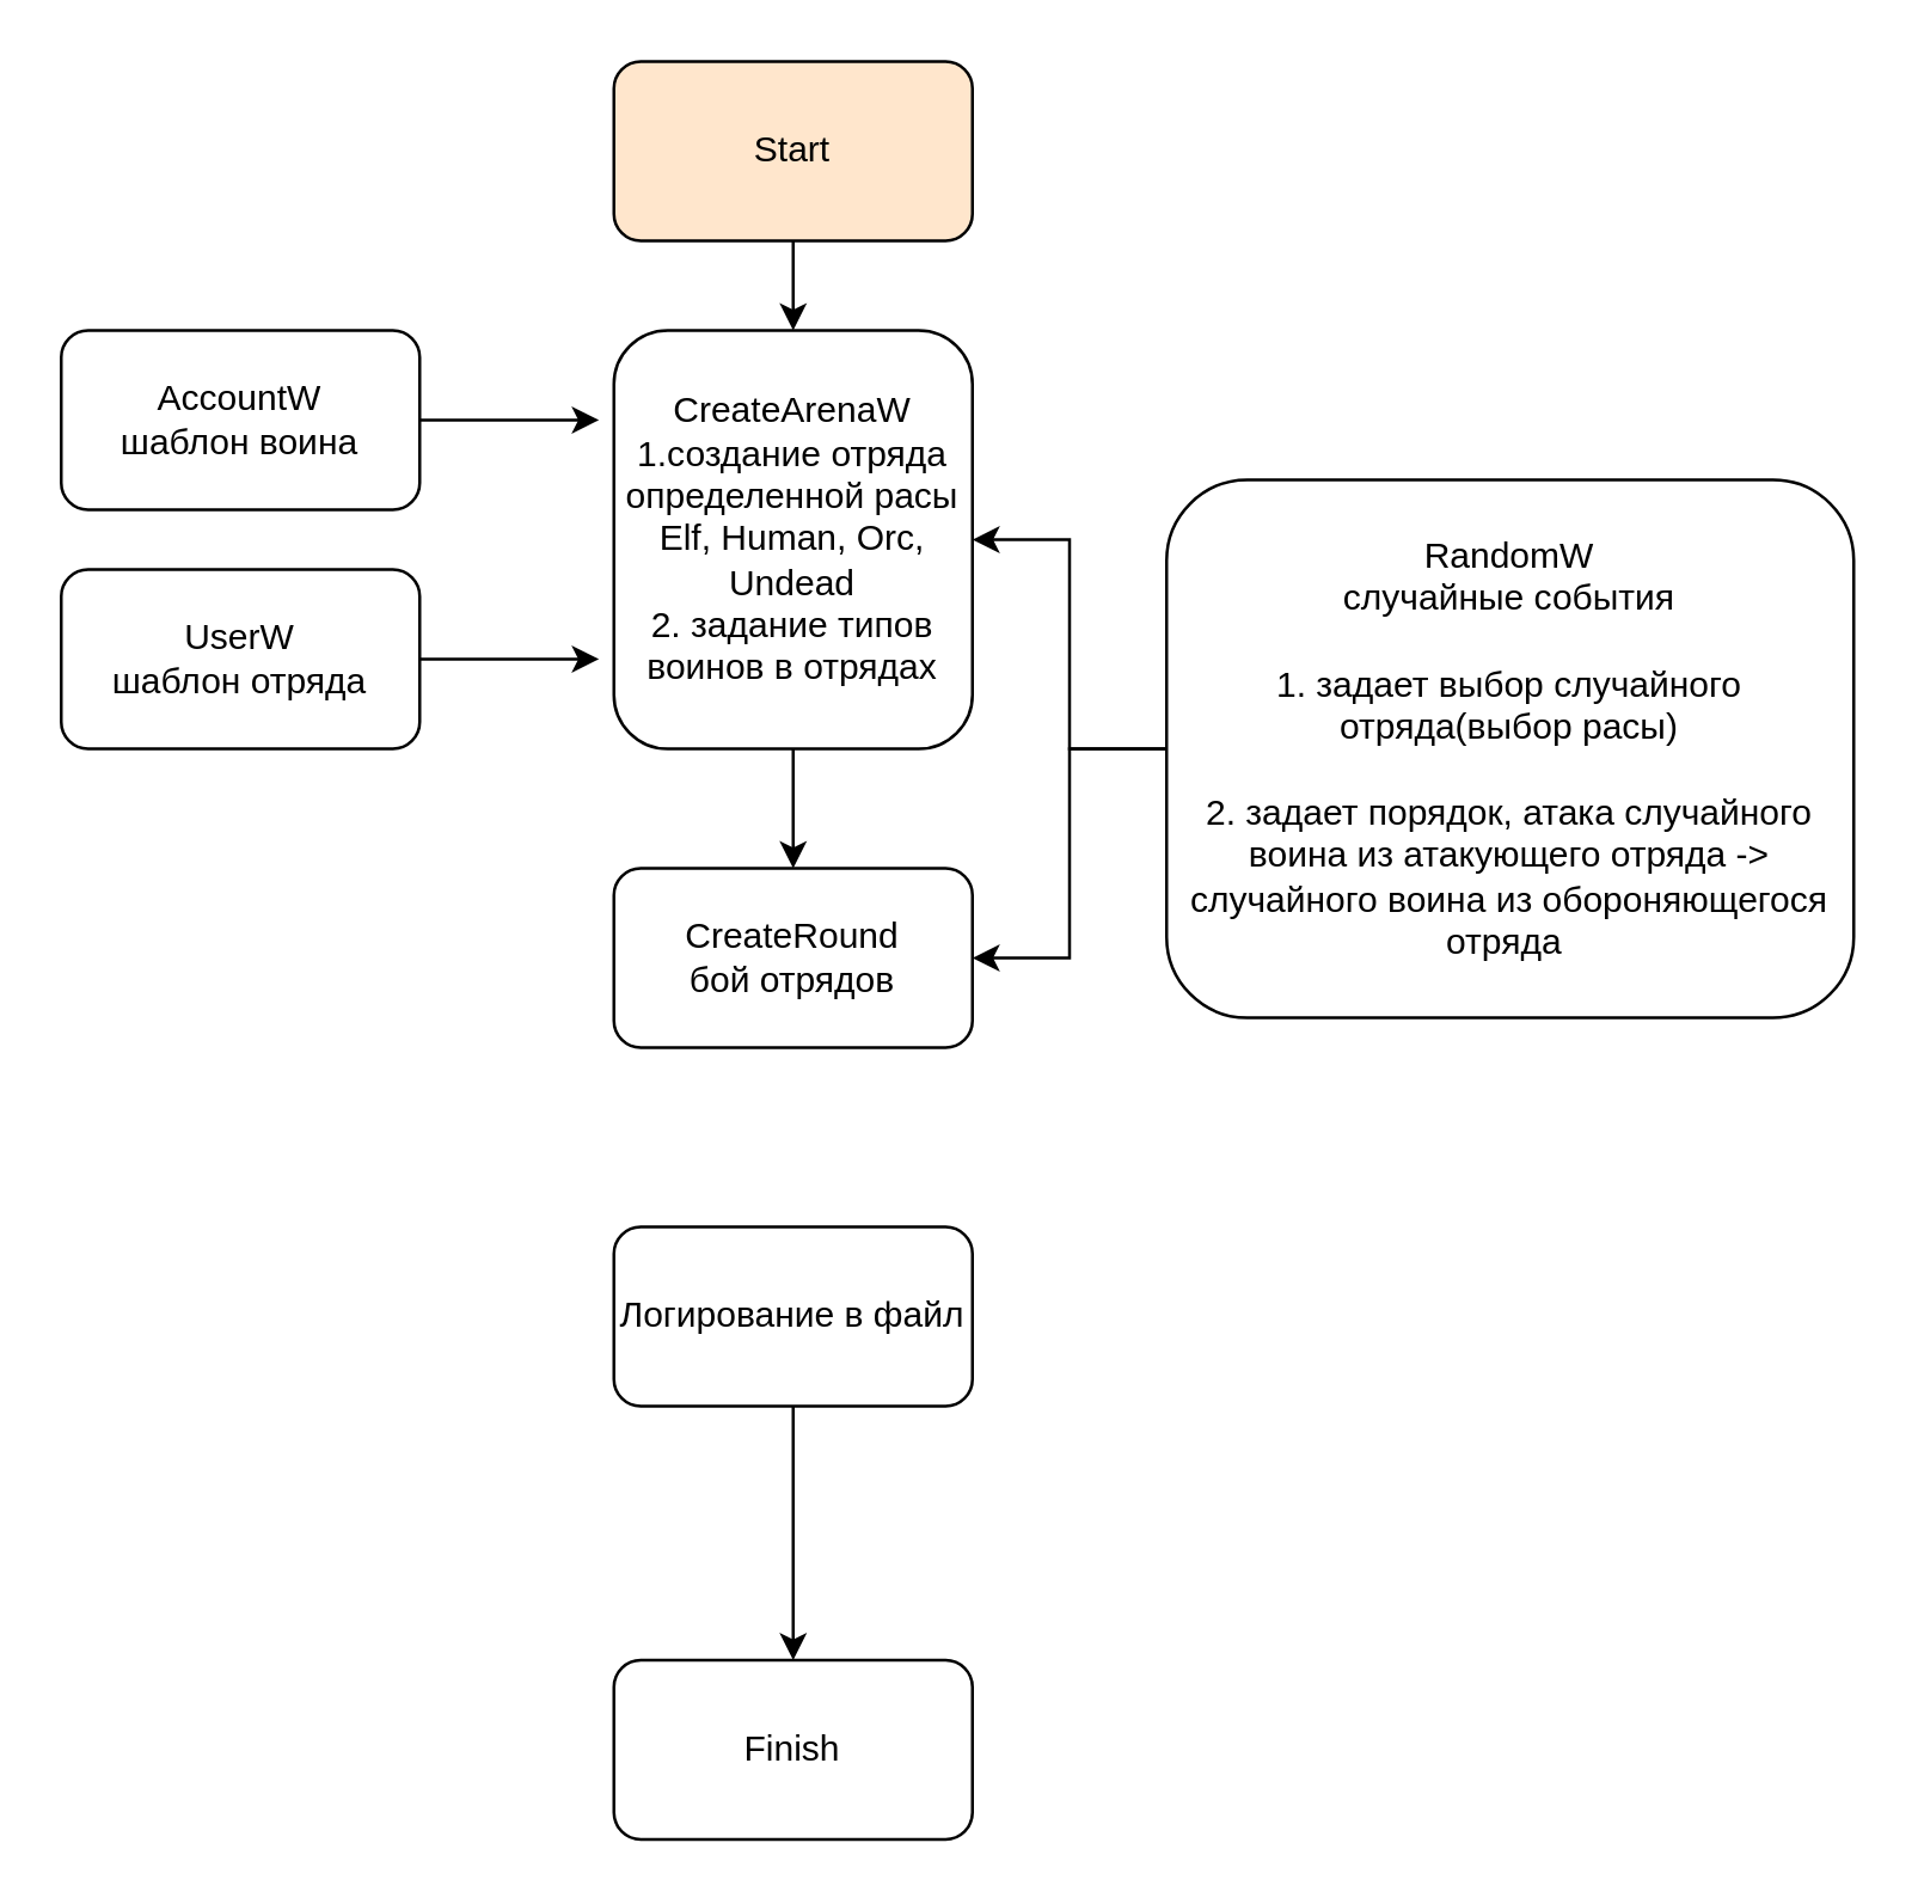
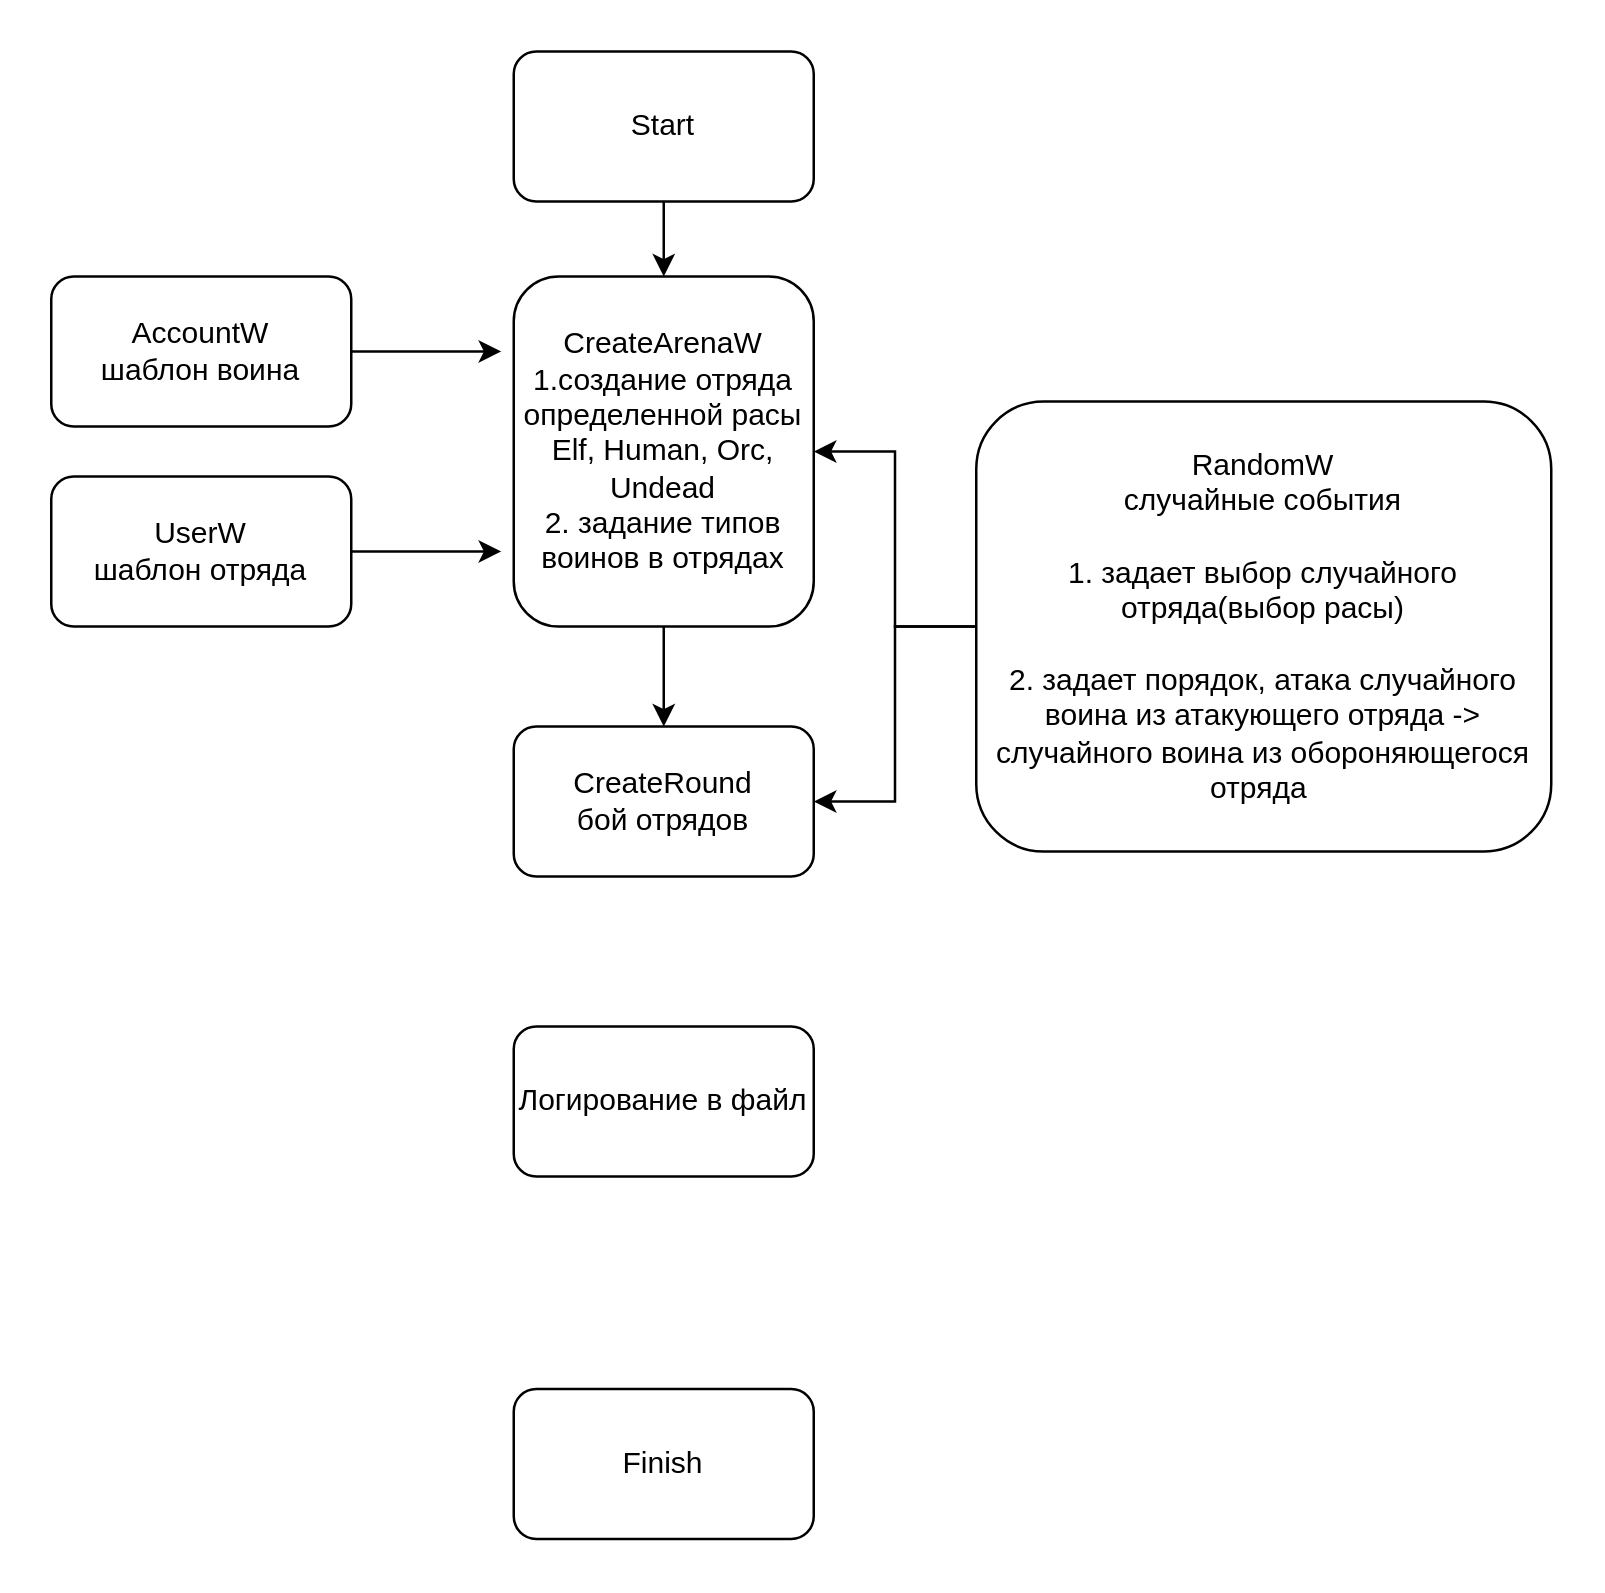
  <mxCell id="0" />
  <mxCell id="1" parent="0" />
  <mxCell id="2" value="" style="edgeStyle=orthogonalEdgeStyle;rounded=0;orthogonalLoop=1;jettySize=auto;html=1;" parent="1" source="3" target="4" edge="1"><mxGeometry relative="1" as="geometry" /></mxCell>
- <mxCell id="3" value="Start" style="rounded=1;whiteSpace=wrap;html=1;fillColor=#ffe6cc;" parent="1" vertex="1"><mxGeometry x="205" y="20" width="120" height="60" as="geometry" /></mxCell>
+ <mxCell id="3" value="Start" style="rounded=1;whiteSpace=wrap;html=1;" parent="1" vertex="1"><mxGeometry x="205" y="20" width="120" height="60" as="geometry" /></mxCell>
  <mxCell id="4" value="CreateArenaW&lt;br&gt;1.создание отряда определенной расы&lt;br&gt;Elf, Human, Orc, Undead&lt;br&gt;2. задание типов воинов в отрядах" style="rounded=1;whiteSpace=wrap;html=1;" parent="1" vertex="1"><mxGeometry x="205" y="110" width="120" height="140" as="geometry" /></mxCell>
  <mxCell id="5" style="edgeStyle=orthogonalEdgeStyle;rounded=0;orthogonalLoop=1;jettySize=auto;html=1;" edge="1" parent="1" source="6"><mxGeometry relative="1" as="geometry"><mxPoint x="200" y="140" as="targetPoint" /></mxGeometry></mxCell>
  <mxCell id="6" value="&lt;span&gt;AccountW&lt;/span&gt;&lt;br&gt;&lt;span&gt;шаблон воина&lt;/span&gt;" style="rounded=1;whiteSpace=wrap;html=1;" parent="1" vertex="1"><mxGeometry x="20" y="110" width="120" height="60" as="geometry" /></mxCell>
  <mxCell id="7" style="edgeStyle=orthogonalEdgeStyle;rounded=0;orthogonalLoop=1;jettySize=auto;html=1;" edge="1" parent="1" source="8"><mxGeometry relative="1" as="geometry"><mxPoint x="200" y="220" as="targetPoint" /></mxGeometry></mxCell>
  <mxCell id="8" value="UserW&lt;br&gt;шаблон отряда" style="rounded=1;whiteSpace=wrap;html=1;" parent="1" vertex="1"><mxGeometry x="20" y="190" width="120" height="60" as="geometry" /></mxCell>
  <mxCell id="9" style="edgeStyle=orthogonalEdgeStyle;rounded=0;orthogonalLoop=1;jettySize=auto;html=1;entryX=1;entryY=0.5;entryDx=0;entryDy=0;" edge="1" parent="1" source="11" target="4"><mxGeometry relative="1" as="geometry" /></mxCell>
  <mxCell id="10" style="edgeStyle=orthogonalEdgeStyle;rounded=0;orthogonalLoop=1;jettySize=auto;html=1;entryX=1;entryY=0.5;entryDx=0;entryDy=0;" edge="1" parent="1" source="11" target="12"><mxGeometry relative="1" as="geometry" /></mxCell>
  <mxCell id="11" value="RandomW&lt;br&gt;случайные события&lt;br&gt;&lt;br&gt;1. задает выбор случайного отряда(выбор расы)&lt;br&gt;&lt;br&gt;2. задает порядок, атака случайного воина из атакующего отряда -&amp;gt; случайного воина из обороняющегося отряда&amp;nbsp;" style="rounded=1;whiteSpace=wrap;html=1;" parent="1" vertex="1"><mxGeometry x="390" y="160" width="230" height="180" as="geometry" /></mxCell>
  <mxCell id="12" value="CreateRound&lt;br&gt;бой отрядов" style="rounded=1;whiteSpace=wrap;html=1;" parent="1" vertex="1"><mxGeometry x="205" y="290" width="120" height="60" as="geometry" /></mxCell>
  <mxCell id="13" value="Finish" style="rounded=1;whiteSpace=wrap;html=1;" parent="1" vertex="1"><mxGeometry x="205" y="555" width="120" height="60" as="geometry" /></mxCell>
  <mxCell id="14" value="" style="endArrow=classic;html=1;exitX=0.5;exitY=1;exitDx=0;exitDy=0;entryX=0.5;entryY=0;entryDx=0;entryDy=0;" parent="1" source="4" target="12" edge="1"><mxGeometry width="50" height="50" relative="1" as="geometry"><mxPoint x="130" y="370" as="sourcePoint" /><mxPoint x="180" y="320" as="targetPoint" /></mxGeometry></mxCell>
- <mxCell id="15" value="" style="edgeStyle=orthogonalEdgeStyle;rounded=0;orthogonalLoop=1;jettySize=auto;html=1;" parent="1" source="16" target="13" edge="1"><mxGeometry relative="1" as="geometry" /></mxCell>
  <mxCell id="16" value="Логирование в файл" style="rounded=1;whiteSpace=wrap;html=1;" parent="1" vertex="1"><mxGeometry x="205" y="410" width="120" height="60" as="geometry" /></mxCell>
